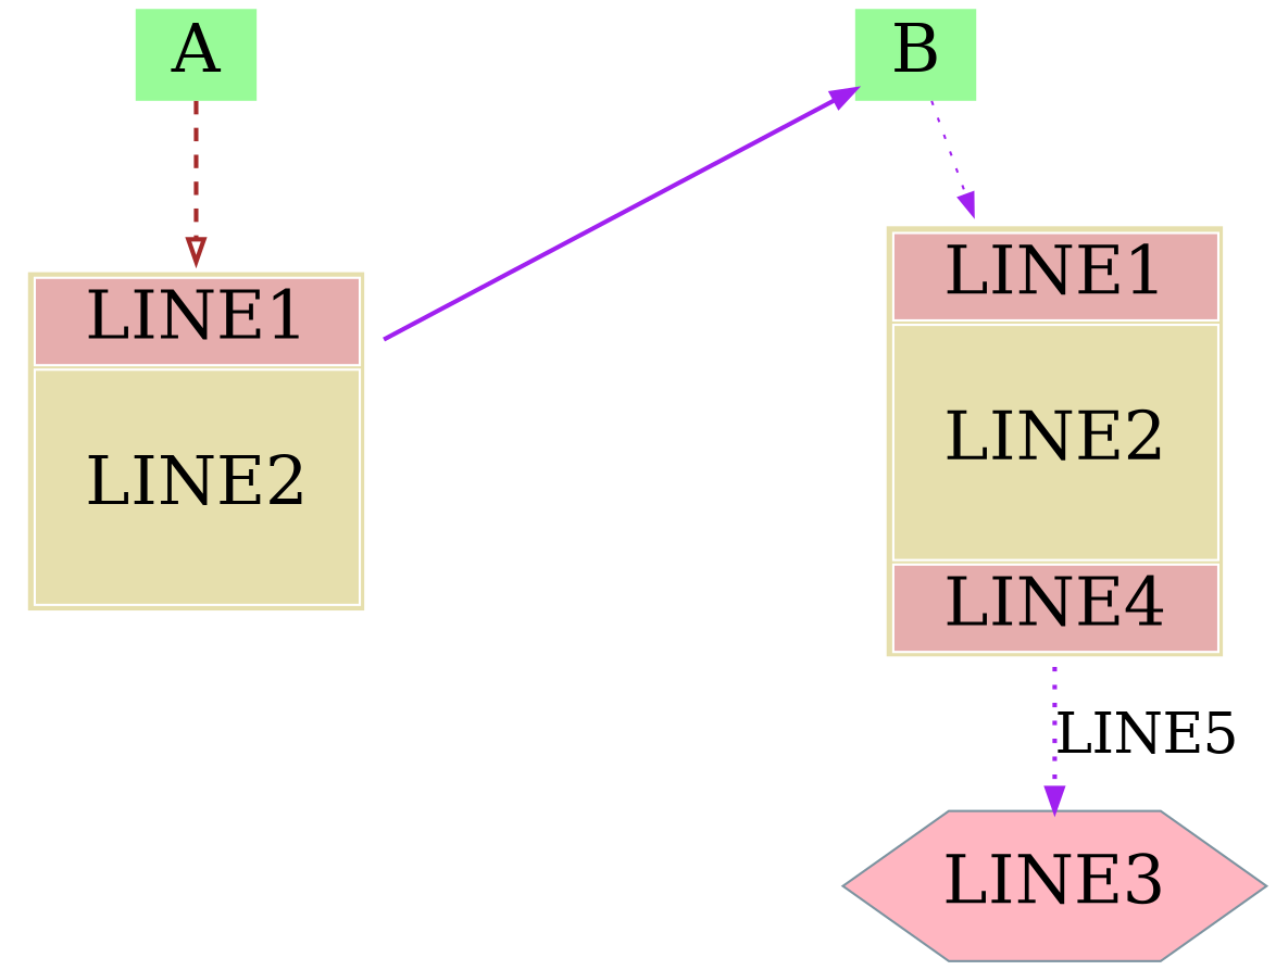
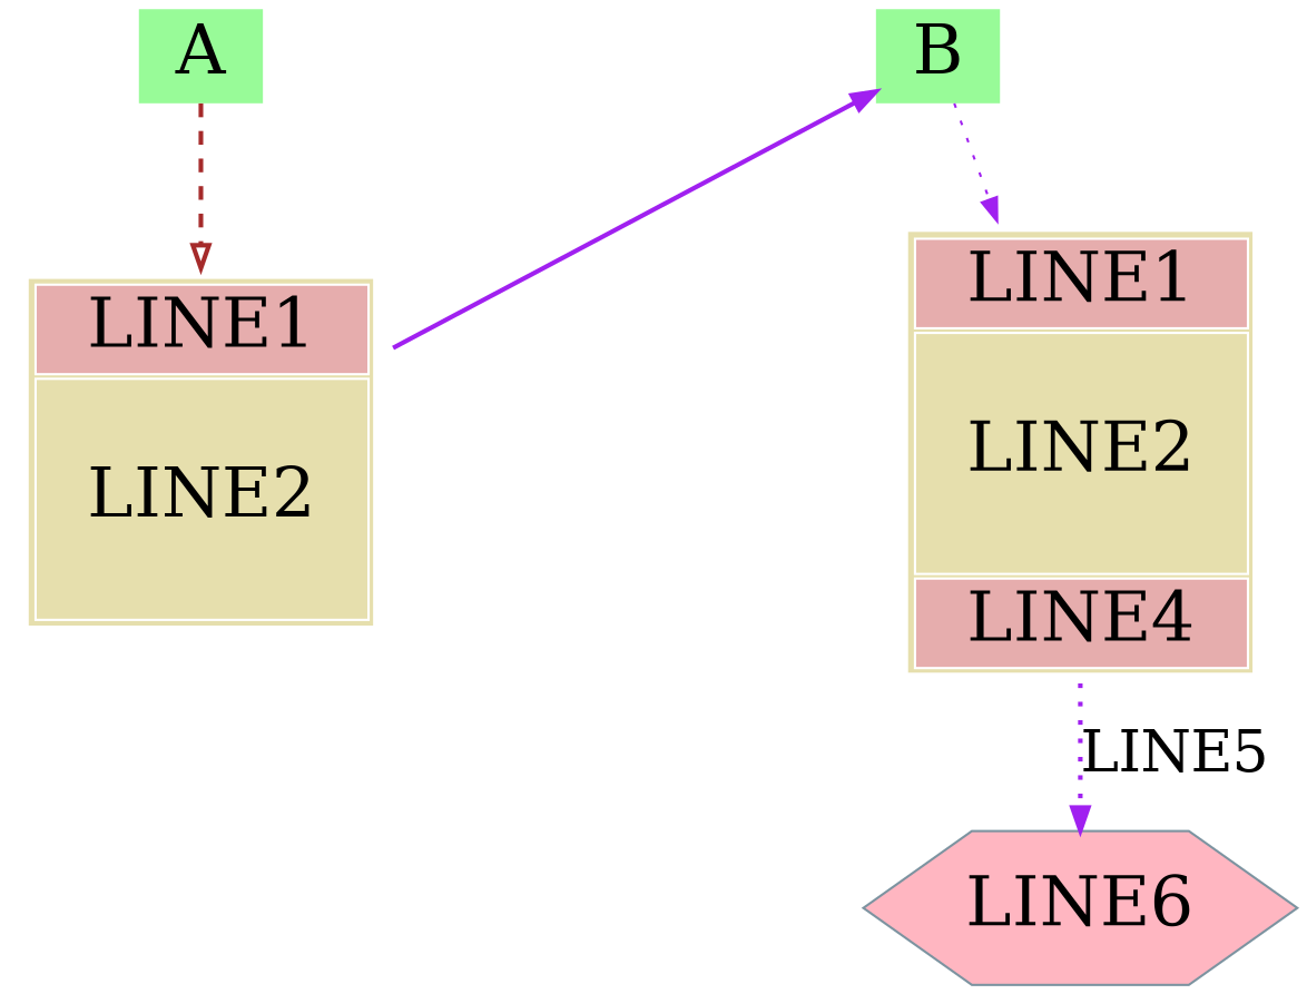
  digraph {
    nodesep=3
    node [color=white fontsize=30 shape=none style=filled]
    edge [color=purple penwidth=2 style=dotted arrowhead=normal]
    n1 [label=A fillcolor=palegreen]
    n2 [label=B fillcolor=palegreen]
    n3 [label=< 	<TABLE BGCOLOR="#e6dfad"> 		<TR><TD BGCOLOR="#e6adad" >  LINE1  </TD></TR>  		<TR><TD >  <BR/>LINE2<BR/>  </TD></TR>   	</TABLE>  > shape=record style=""]
    n4 [label=< 	<TABLE BGCOLOR="#e6dfad"> 		<TR><TD BGCOLOR="#e6adad" >  LINE1  </TD></TR>  		<TR><TD >  <BR/>LINE2<BR/>  </TD></TR>  		<TR><TD BGCOLOR="#e6adad">  LINE4  </TD></TR> 	</TABLE>  > shape=record style=""]
-   n5 [color="#7c93a0" label=LINE3 shape=hexagon fillcolor=lightpink]
+   n5 [color="#7c93a0" label=LINE6 shape=hexagon fillcolor=lightpink]
    subgraph sub_1 {
      rank=same
      n1
      n2
    }
    n1 -> n3 [color=brown label=" " style=dashed arrowhead=onormal]
    n2 -> n4 [penwidth=""]
    n3 -> n2 [label=" " style=solid]
    n4 -> n5 [fontsize=25 label=LINE5]
  }
